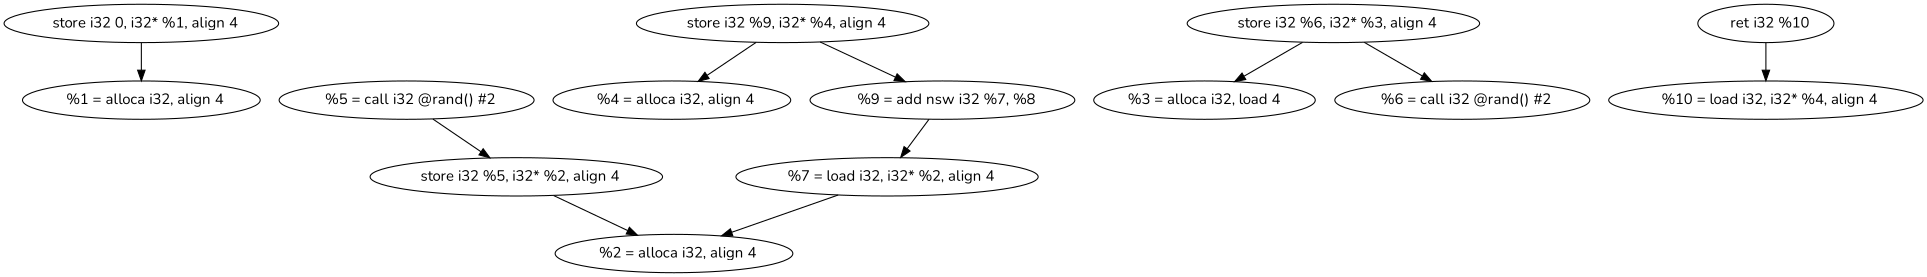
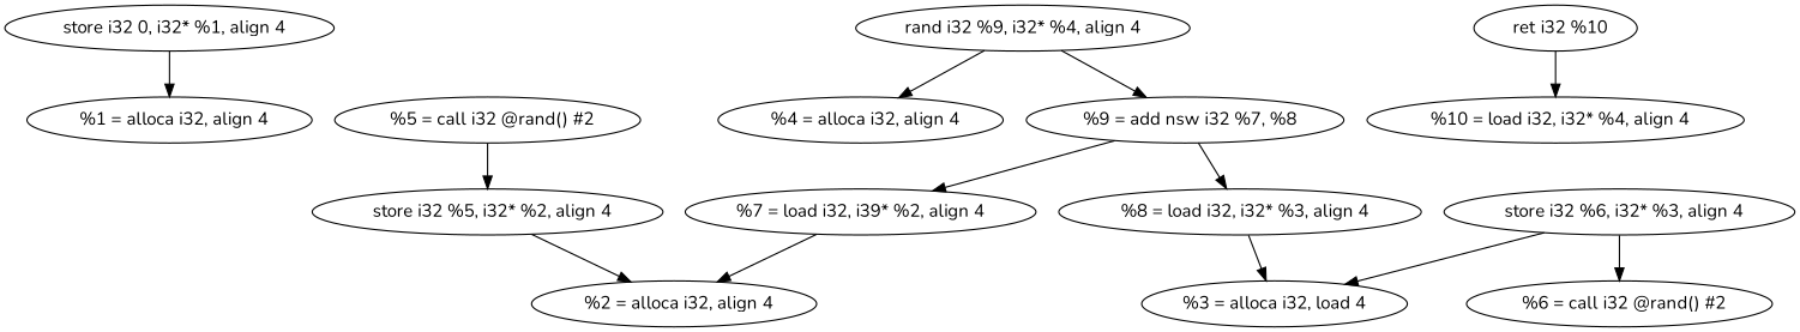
  digraph {
    fontname=Nunito
    node [fontname=Nunito]
    edge [fontname=Nunito]
    "  store i32 0, i32* %1, align 4"
    "  %1 = alloca i32, align 4"
-   "  %7 = load i32, i32* %2, align 4"
+   "  %7 = load i32, i32* %2, align 4" [label="%7 = load i32, i39* %2, align 4"]
    "  %2 = alloca i32, align 4"
    "  store i32 %5, i32* %2, align 4"
    "  %5 = call i32 @rand() #2"
    n7 [label="%3 = alloca i32, load 4"]
+   "  %8 = load i32, i32* %3, align 4"
    "  store i32 %6, i32* %3, align 4"
    "  %6 = call i32 @rand() #2"
-   "  store i32 %9, i32* %4, align 4"
+   "  store i32 %9, i32* %4, align 4" [label="rand i32 %9, i32* %4, align 4"]
    "  %4 = alloca i32, align 4"
    "  %9 = add nsw i32 %7, %8"
    "  ret i32 %10"
    "  %10 = load i32, i32* %4, align 4"
    "  store i32 0, i32* %1, align 4" -> "  %1 = alloca i32, align 4"
    "  %7 = load i32, i32* %2, align 4" -> "  %2 = alloca i32, align 4"
    "  store i32 %5, i32* %2, align 4" -> "  %2 = alloca i32, align 4"
    "  %5 = call i32 @rand() #2" -> "  store i32 %5, i32* %2, align 4"
+   "  %8 = load i32, i32* %3, align 4" -> n7
    "  store i32 %6, i32* %3, align 4" -> n7
    "  store i32 %6, i32* %3, align 4" -> "  %6 = call i32 @rand() #2"
    "  store i32 %9, i32* %4, align 4" -> "  %4 = alloca i32, align 4"
    "  store i32 %9, i32* %4, align 4" -> "  %9 = add nsw i32 %7, %8"
    "  %9 = add nsw i32 %7, %8" -> "  %7 = load i32, i32* %2, align 4"
+   "  %9 = add nsw i32 %7, %8" -> "  %8 = load i32, i32* %3, align 4"
    "  ret i32 %10" -> "  %10 = load i32, i32* %4, align 4"
  }
